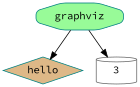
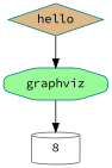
  digraph {
    fontname="Source Code Pro"
    node [color=teal fontname="Source Code Pro"]
    edge [fontname="Source Code Pro"]
    n1 [fillcolor=burlywood label=hello shape=diamond style=filled]
    n2 [fillcolor=palegreen label=graphviz shape=octagon style="filled,rounded"]
-   3 [color=gray40 shape=cylinder]
-   n2 -> n1
+   3 [color=gray40 shape=cylinder label=8]
+   n1 -> n2
    n2 -> 3
  }
